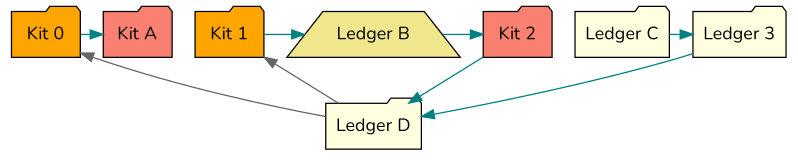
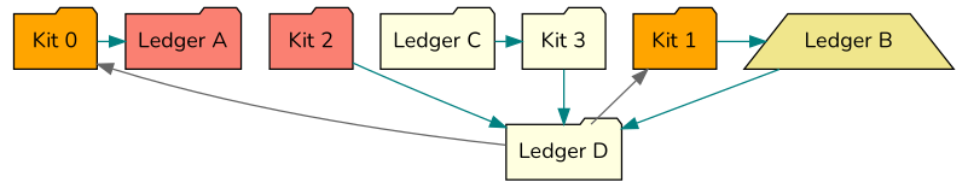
  digraph {
    fontname=Nunito
    node [fillcolor=lightyellow fontname=Nunito shape=folder style=filled]
    edge [color=teal fontname=Nunito]
    n1 [fillcolor=orange label="Kit 0"]
    n2 [fillcolor=orange label="Kit 1"]
    n3 [fillcolor=salmon label="Kit 2"]
-   n4 [label="Ledger 3"]
-   n5 [fillcolor=salmon label="Kit A"]
+   n4 [label="Kit 3"]
+   n5 [fillcolor=salmon label="Ledger A"]
    n6 [fillcolor=khaki label="Ledger B" shape=trapezium]
    n7 [label="Ledger C"]
    n8 [label="Ledger D"]
    subgraph sub_1 {
      rank=same
      n1
      n2
      n3
      n4
      n5
      n6
      n7
    }
    n1 -> n5
    n2 -> n6
    n3 -> n8
    n4 -> n8
-   n6 -> n3
+   n6 -> n8
    n7 -> n4
    n8 -> n1 [color=gray40]
    n8 -> n2 [color=gray40]
  }
